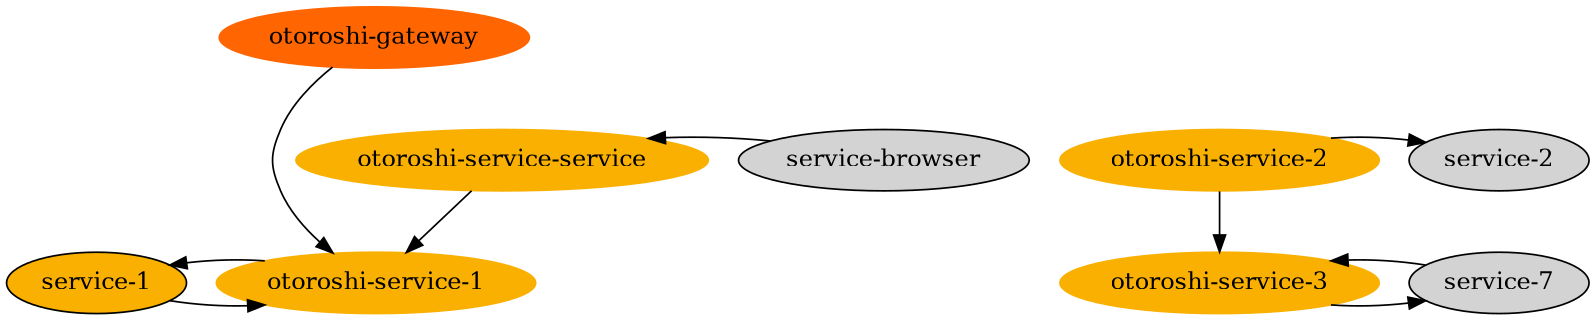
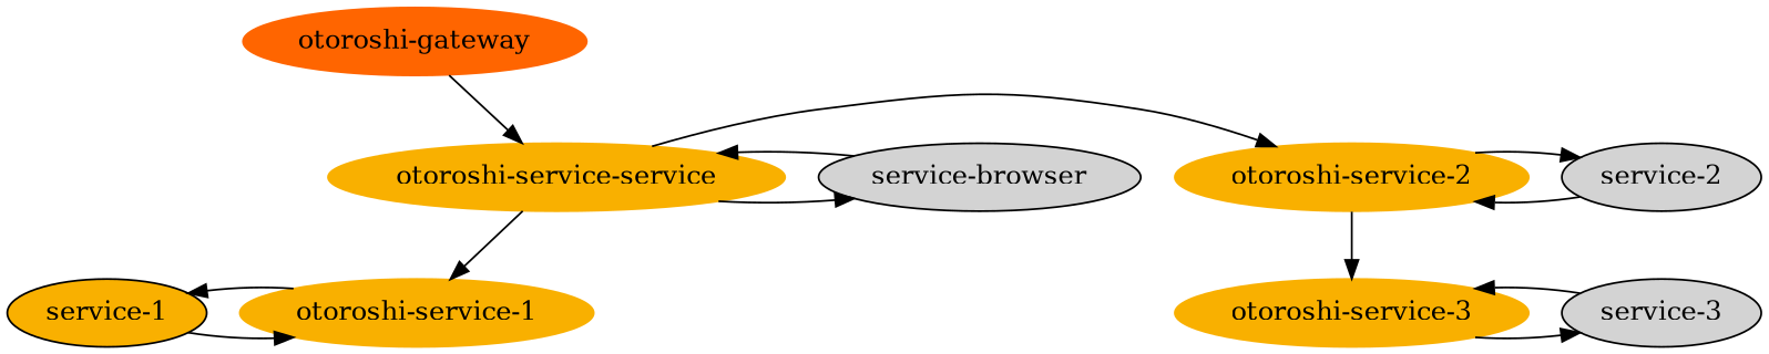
  digraph {
    concentrate=true
    rankdir=TB
    node [style=filled]
    "service-1" [fillcolor="#f9b000"]
    "otoroshi-service-1" [color="#f9b000"]
    "otoroshi-service-3" [color="#f9b000"]
-   "service-3" [label="service-7"]
+   "service-3"
    n5 [color="#f9b000" label="otoroshi-service-service"]
    "service-2"
    "otoroshi-service-2" [color="#f9b000"]
    n8 [label="service-browser"]
    "otoroshi-gateway" [color="#ff6500"]
    subgraph sub_1 {
      rank=same
      "service-1"
      "otoroshi-service-1"
      "otoroshi-service-3"
      "service-3"
    }
    subgraph sub_2 {
      rank=same
      n5
      "service-2"
      "otoroshi-service-2"
      n8
    }
    "service-1" -> "otoroshi-service-1"
    "otoroshi-service-1" -> "service-1"
    "otoroshi-service-3" -> "service-3"
    "service-3" -> "otoroshi-service-3"
    n5 -> "otoroshi-service-1"
+   n5 -> "otoroshi-service-2"
+   n5 -> n8
+   "service-2" -> "otoroshi-service-2"
    "otoroshi-service-2" -> "otoroshi-service-3"
    "otoroshi-service-2" -> "service-2"
    n8 -> n5
-   "otoroshi-gateway" -> "otoroshi-service-1"
+   "otoroshi-gateway" -> n5
  }
